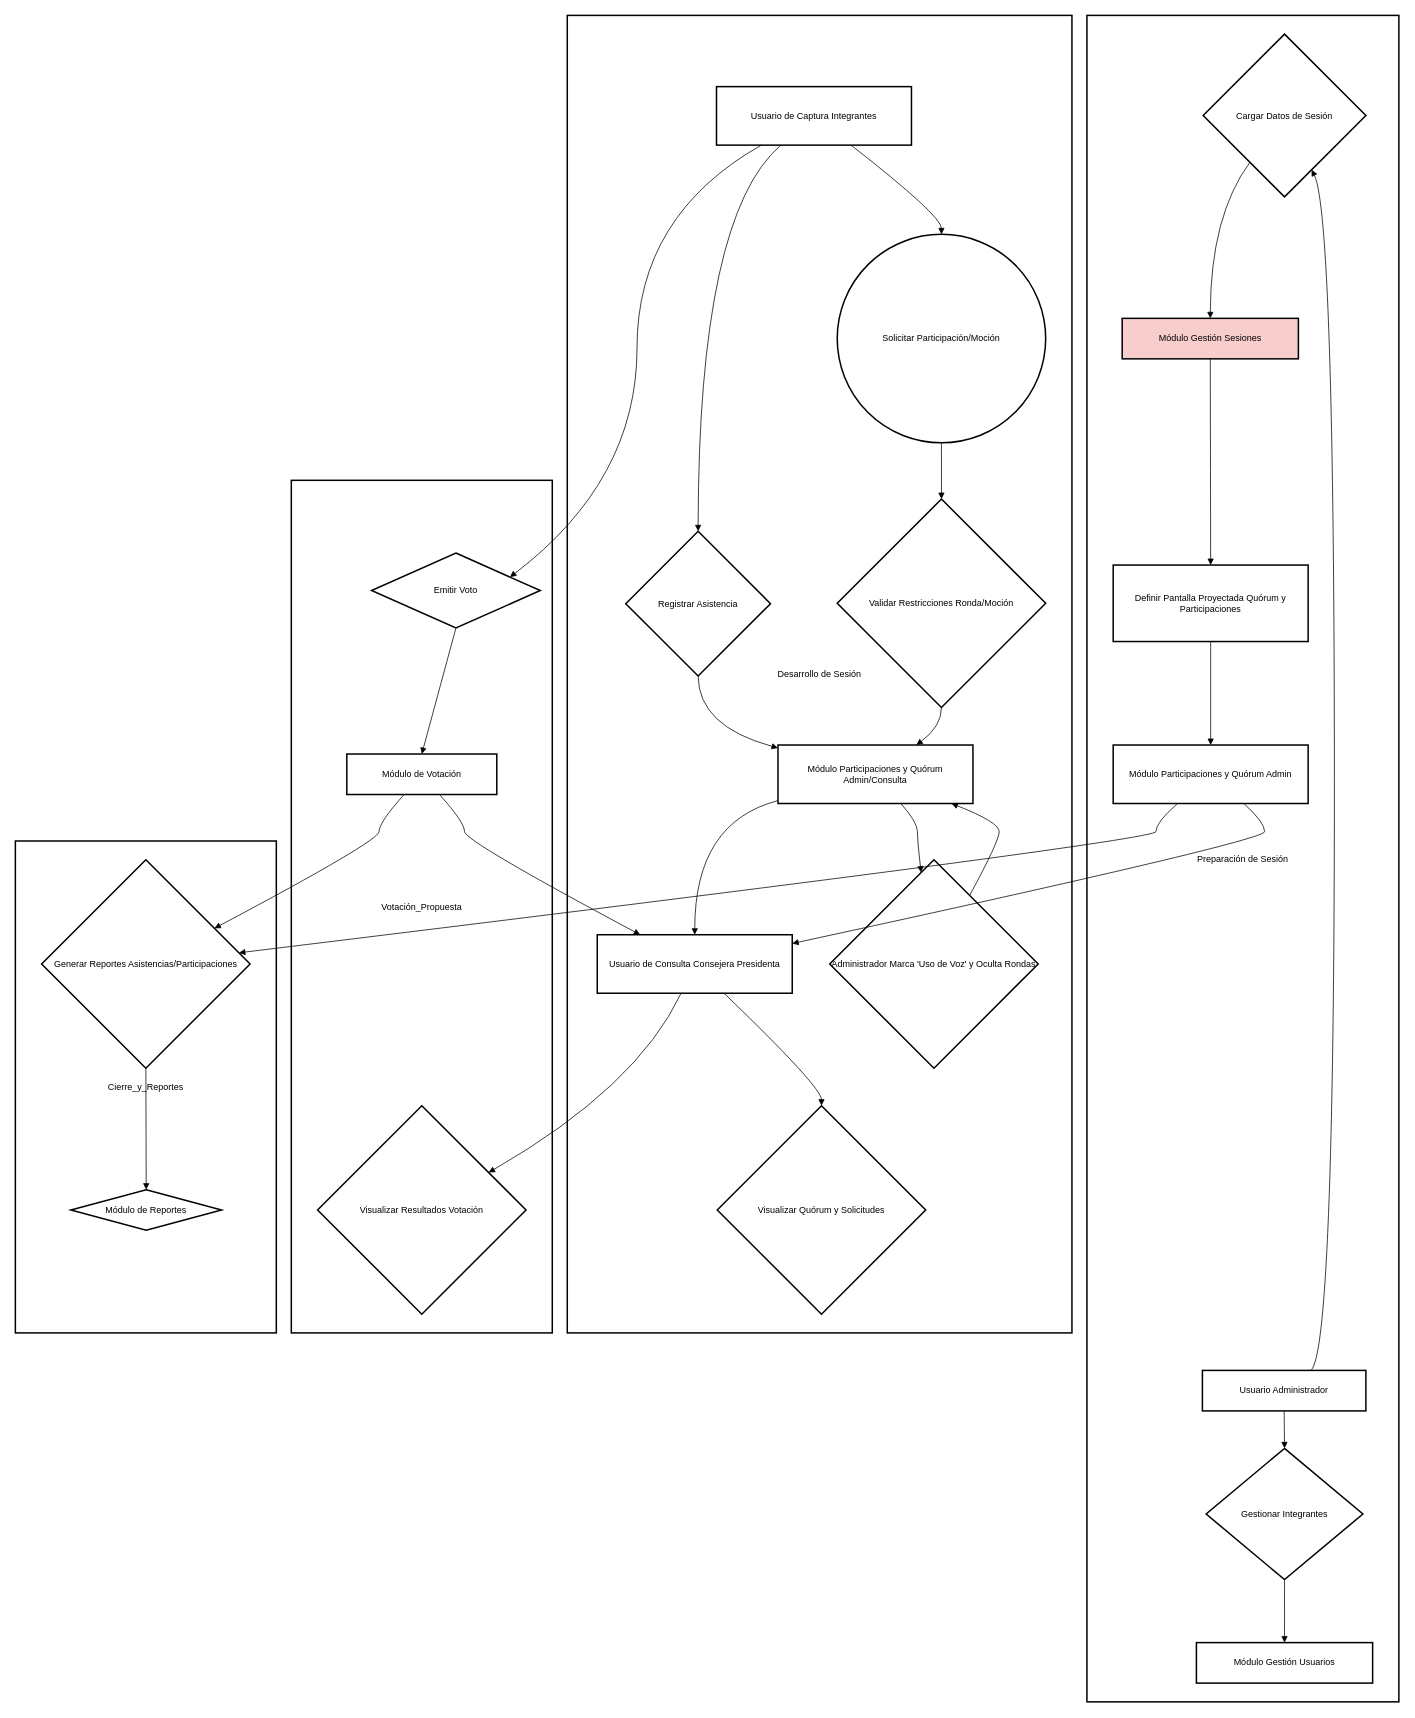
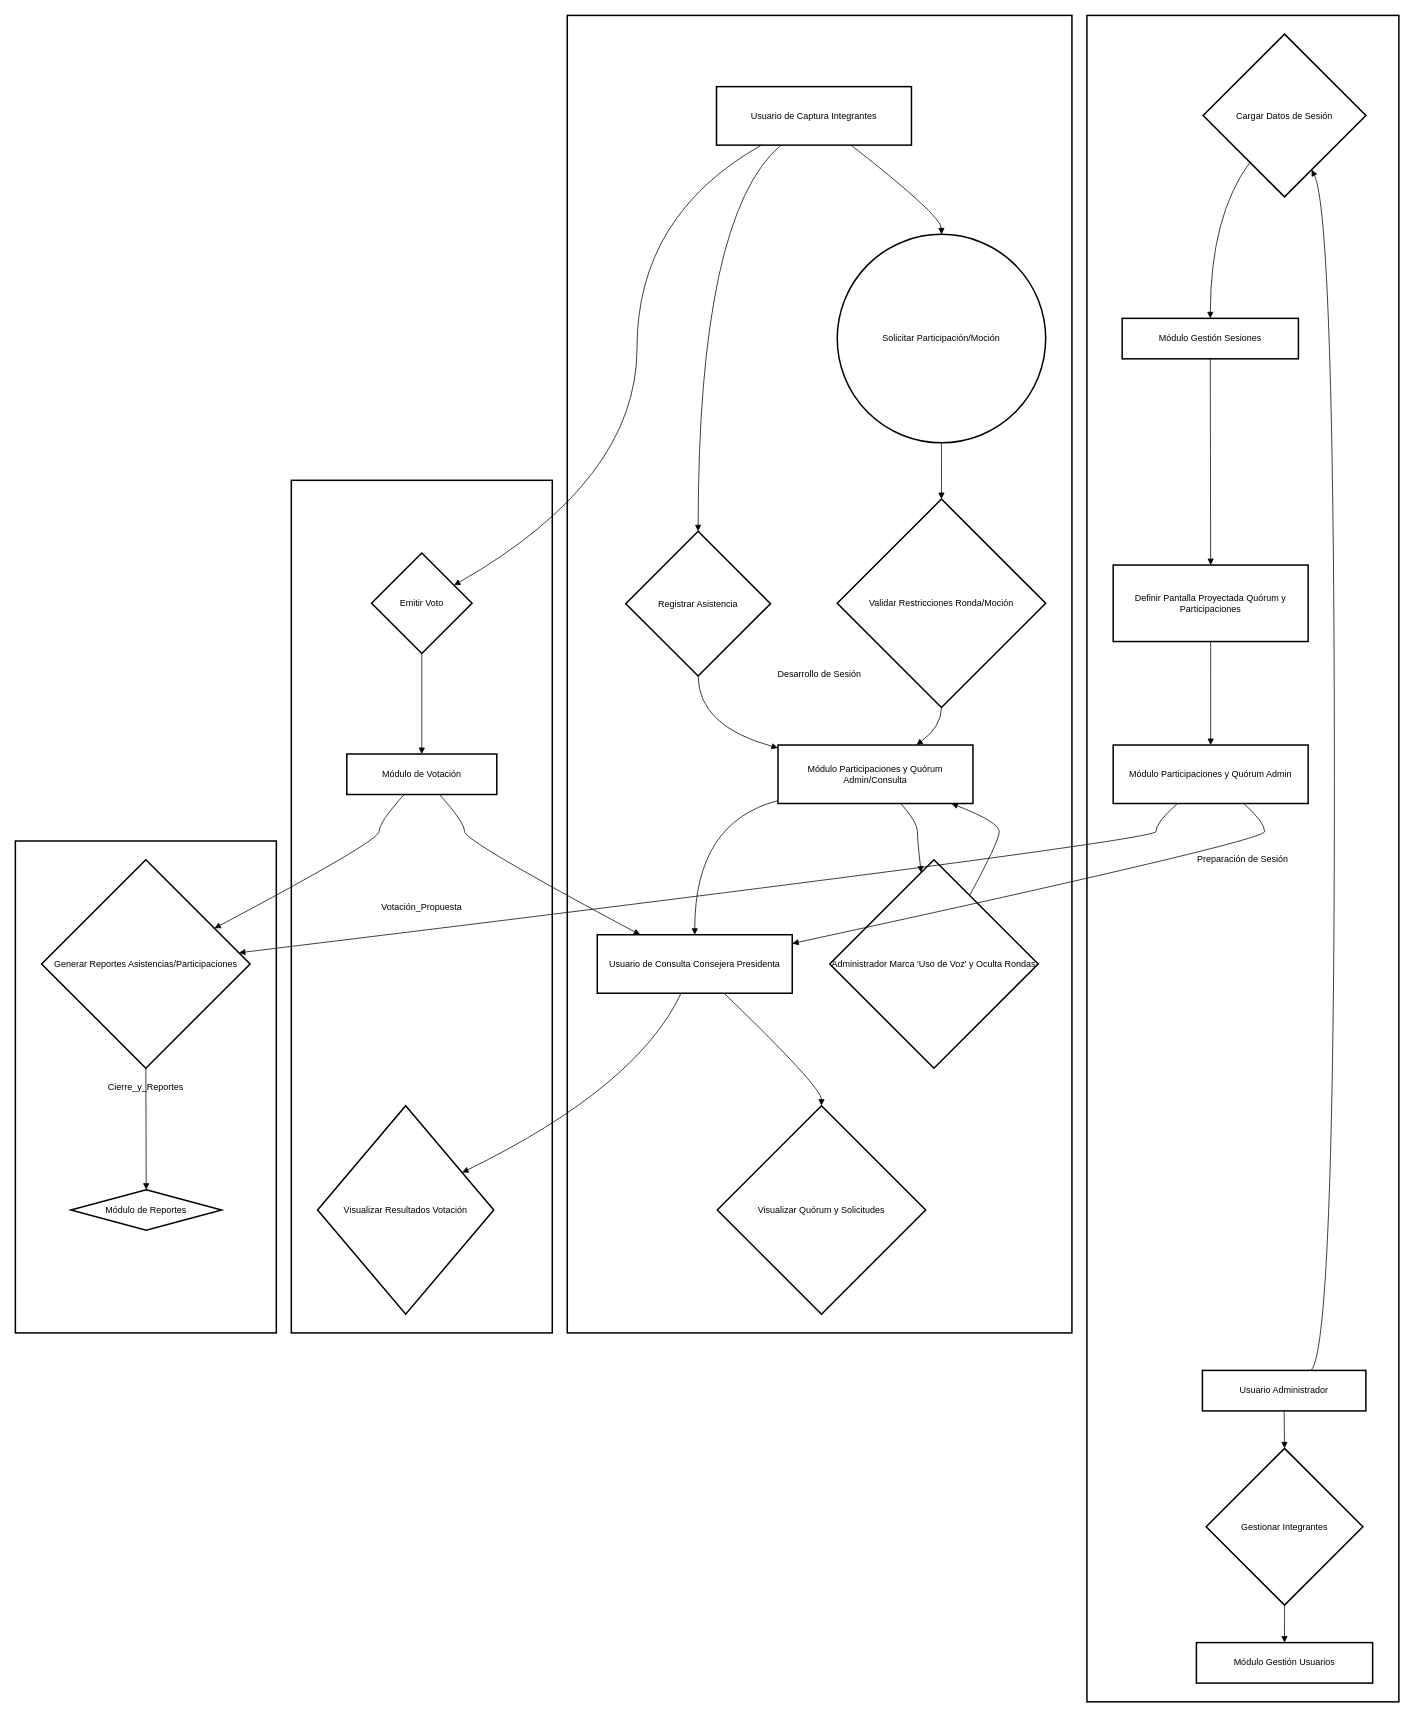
  <mxCell id="0" />
  <mxCell id="1" parent="0" />
  <mxCell id="2" value="Cierre_y_Reportes" style="whiteSpace=wrap;strokeWidth=2;" vertex="1" parent="1"><mxGeometry x="20" y="1121" width="348" height="656" as="geometry" /></mxCell>
  <mxCell id="3" value="Votación_Propuesta" style="whiteSpace=wrap;strokeWidth=2;" vertex="1" parent="1"><mxGeometry x="388" y="640" width="348" height="1137" as="geometry" /></mxCell>
  <mxCell id="4" value="Desarrollo de Sesión" style="whiteSpace=wrap;strokeWidth=2;" vertex="1" parent="1"><mxGeometry x="756" y="20" width="673" height="1757" as="geometry" /></mxCell>
  <mxCell id="5" value="Preparación de Sesión" style="whiteSpace=wrap;strokeWidth=2;" vertex="1" parent="1"><mxGeometry x="1449" y="20" width="416" height="2249" as="geometry" /></mxCell>
  <mxCell id="6" value="Cargar Datos de Sesión" style="rhombus;strokeWidth=2;whiteSpace=wrap;" vertex="1" parent="1"><mxGeometry x="1604" y="45" width="217" height="217" as="geometry" /></mxCell>
  <mxCell id="7" value="Usuario Administrador" style="whiteSpace=wrap;strokeWidth=2;" vertex="1" parent="1"><mxGeometry x="1603" y="1827" width="218" height="54" as="geometry" /></mxCell>
- <mxCell id="8" value="Módulo Gestión Sesiones" style="whiteSpace=wrap;strokeWidth=2;fillColor=#f8cecc;" vertex="1" parent="1"><mxGeometry x="1496" y="424" width="235" height="54" as="geometry" /></mxCell>
- <mxCell id="9" value="Gestionar Integrantes" style="rhombus;strokeWidth=2;whiteSpace=wrap;" vertex="1" parent="1"><mxGeometry x="1608" y="1931" width="209" height="175" as="geometry" /></mxCell>
+ <mxCell id="8" value="Módulo Gestión Sesiones" style="whiteSpace=wrap;strokeWidth=2;" vertex="1" parent="1"><mxGeometry x="1496" y="424" width="235" height="54" as="geometry" /></mxCell>
+ <mxCell id="9" value="Gestionar Integrantes" style="rhombus;strokeWidth=2;whiteSpace=wrap;" vertex="1" parent="1"><mxGeometry x="1608" y="1931" width="209" height="209" as="geometry" /></mxCell>
  <mxCell id="10" value="Módulo Gestión Usuarios" style="whiteSpace=wrap;strokeWidth=2;" vertex="1" parent="1"><mxGeometry x="1595" y="2190" width="235" height="54" as="geometry" /></mxCell>
  <mxCell id="11" value="Definir Pantalla Proyectada Quórum y Participaciones" style="whiteSpace=wrap;strokeWidth=2;" vertex="1" parent="1"><mxGeometry x="1484" y="753" width="260" height="102" as="geometry" /></mxCell>
  <mxCell id="12" value="Módulo Participaciones y Quórum Admin" style="whiteSpace=wrap;strokeWidth=2;" vertex="1" parent="1"><mxGeometry x="1484" y="993" width="260" height="78" as="geometry" /></mxCell>
  <mxCell id="13" value="Registrar Asistencia" style="rhombus;strokeWidth=2;whiteSpace=wrap;" vertex="1" parent="1"><mxGeometry x="834" y="708" width="193" height="193" as="geometry" /></mxCell>
  <mxCell id="14" value="Usuario de Captura Integrantes" style="whiteSpace=wrap;strokeWidth=2;" vertex="1" parent="1"><mxGeometry x="955" y="115" width="260" height="78" as="geometry" /></mxCell>
  <mxCell id="15" value="Módulo Participaciones y Quórum Admin/Consulta" style="whiteSpace=wrap;strokeWidth=2;" vertex="1" parent="1"><mxGeometry x="1037" y="993" width="260" height="78" as="geometry" /></mxCell>
  <mxCell id="16" value="Solicitar Participación/Moción" style="ellipse;strokeWidth=2;whiteSpace=wrap;" vertex="1" parent="1"><mxGeometry x="1116" y="312" width="278" height="278" as="geometry" /></mxCell>
  <mxCell id="17" value="Validar Restricciones Ronda/Moción" style="rhombus;strokeWidth=2;whiteSpace=wrap;" vertex="1" parent="1"><mxGeometry x="1116" y="665" width="278" height="278" as="geometry" /></mxCell>
  <mxCell id="18" value="Usuario de Consulta Consejera Presidenta" style="whiteSpace=wrap;strokeWidth=2;" vertex="1" parent="1"><mxGeometry x="796" y="1246" width="260" height="78" as="geometry" /></mxCell>
  <mxCell id="19" value="Visualizar Quórum y Solicitudes" style="rhombus;strokeWidth=2;whiteSpace=wrap;" vertex="1" parent="1"><mxGeometry x="956" y="1474" width="278" height="278" as="geometry" /></mxCell>
  <mxCell id="20" value="Administrador Marca 'Uso de Voz' y Oculta Rondas" style="rhombus;strokeWidth=2;whiteSpace=wrap;" vertex="1" parent="1"><mxGeometry x="1106" y="1146" width="278" height="278" as="geometry" /></mxCell>
- <mxCell id="21" value="Emitir Voto" style="rhombus;strokeWidth=2;whiteSpace=wrap;" vertex="1" parent="1"><mxGeometry x="495" y="737" width="225" height="100" as="geometry" /></mxCell>
+ <mxCell id="21" value="Emitir Voto" style="rhombus;strokeWidth=2;whiteSpace=wrap;" vertex="1" parent="1"><mxGeometry x="495" y="737" width="134" height="134" as="geometry" /></mxCell>
  <mxCell id="22" value="Módulo de Votación" style="whiteSpace=wrap;strokeWidth=2;" vertex="1" parent="1"><mxGeometry x="462" y="1005" width="200" height="54" as="geometry" /></mxCell>
- <mxCell id="23" value="Visualizar Resultados Votación" style="rhombus;strokeWidth=2;whiteSpace=wrap;" vertex="1" parent="1"><mxGeometry x="423" y="1474" width="278" height="278" as="geometry" /></mxCell>
+ <mxCell id="23" value="Visualizar Resultados Votación" style="rhombus;strokeWidth=2;whiteSpace=wrap;" vertex="1" parent="1"><mxGeometry x="423" y="1474" width="235" height="278" as="geometry" /></mxCell>
  <mxCell id="24" value="Generar Reportes Asistencias/Participaciones" style="rhombus;strokeWidth=2;whiteSpace=wrap;" vertex="1" parent="1"><mxGeometry x="55" y="1146" width="278" height="278" as="geometry" /></mxCell>
  <mxCell id="25" value="Módulo de Reportes" style="rhombus;whiteSpace=wrap;strokeWidth=2;" vertex="1" parent="1"><mxGeometry x="94" y="1586" width="201" height="54" as="geometry" /></mxCell>
  <mxCell id="26" value="" style="curved=1;startArrow=none;endArrow=block;exitX=0.66;exitY=0.01;entryX=0.75;entryY=1;rounded=0;" edge="1" parent="1" source="7" target="6"><mxGeometry relative="1" as="geometry"><Array as="points"><mxPoint x="1779" y="1802" /><mxPoint x="1779" y="287" /></Array></mxGeometry></mxCell>
  <mxCell id="27" value="" style="curved=1;startArrow=none;endArrow=block;exitX=0.5;exitY=1.01;entryX=0.5;entryY=0;rounded=0;" edge="1" parent="1" source="7" target="9"><mxGeometry relative="1" as="geometry"><Array as="points" /></mxGeometry></mxCell>
  <mxCell id="28" value="" style="curved=1;startArrow=none;endArrow=block;exitX=0.13;exitY=1;entryX=0.5;entryY=0.01;rounded=0;" edge="1" parent="1" source="6" target="8"><mxGeometry relative="1" as="geometry"><Array as="points"><mxPoint x="1614" y="287" /></Array></mxGeometry></mxCell>
  <mxCell id="29" value="" style="curved=1;startArrow=none;endArrow=block;exitX=0.5;exitY=1;entryX=0.5;entryY=0.01;rounded=0;" edge="1" parent="1" source="9" target="10"><mxGeometry relative="1" as="geometry"><Array as="points" /></mxGeometry></mxCell>
  <mxCell id="30" value="" style="curved=1;startArrow=none;endArrow=block;exitX=0.5;exitY=1.01;entryX=0.5;entryY=0;rounded=0;" edge="1" parent="1" source="8" target="11"><mxGeometry relative="1" as="geometry"><Array as="points" /></mxGeometry></mxCell>
  <mxCell id="31" value="" style="curved=1;startArrow=none;endArrow=block;exitX=0.5;exitY=1;entryX=0.5;entryY=0;rounded=0;" edge="1" parent="1" source="11" target="12"><mxGeometry relative="1" as="geometry"><Array as="points" /></mxGeometry></mxCell>
  <mxCell id="32" value="" style="curved=1;startArrow=none;endArrow=block;exitX=0.33;exitY=1;entryX=0.5;entryY=0;rounded=0;" edge="1" parent="1" source="14" target="13"><mxGeometry relative="1" as="geometry"><Array as="points"><mxPoint x="931" y="287" /></Array></mxGeometry></mxCell>
  <mxCell id="33" value="" style="curved=1;startArrow=none;endArrow=block;exitX=0.69;exitY=1;entryX=0.5;entryY=0;rounded=0;" edge="1" parent="1" source="14" target="16"><mxGeometry relative="1" as="geometry"><Array as="points"><mxPoint x="1255" y="287" /></Array></mxGeometry></mxCell>
  <mxCell id="34" value="" style="curved=1;startArrow=none;endArrow=block;exitX=0.23;exitY=1;entryX=1;entryY=0.22;rounded=0;" edge="1" parent="1" source="14" target="21"><mxGeometry relative="1" as="geometry"><Array as="points"><mxPoint x="849" y="287" /><mxPoint x="849" y="640" /></Array></mxGeometry></mxCell>
  <mxCell id="35" value="" style="curved=1;startArrow=none;endArrow=block;exitX=0.5;exitY=1;entryX=0;entryY=0.05;rounded=0;" edge="1" parent="1" source="13" target="15"><mxGeometry relative="1" as="geometry"><Array as="points"><mxPoint x="931" y="968" /></Array></mxGeometry></mxCell>
  <mxCell id="36" value="" style="curved=1;startArrow=none;endArrow=block;exitX=0.5;exitY=1;entryX=0.5;entryY=0;rounded=0;" edge="1" parent="1" source="16" target="17"><mxGeometry relative="1" as="geometry"><Array as="points" /></mxGeometry></mxCell>
  <mxCell id="37" value="" style="curved=1;startArrow=none;endArrow=block;exitX=0.5;exitY=1;entryX=0.71;entryY=0;rounded=0;" edge="1" parent="1" source="17" target="15"><mxGeometry relative="1" as="geometry"><Array as="points"><mxPoint x="1255" y="968" /></Array></mxGeometry></mxCell>
  <mxCell id="38" value="" style="curved=1;startArrow=none;endArrow=block;exitX=0.67;exitY=1;entryX=1;entryY=0.15;rounded=0;" edge="1" parent="1" source="12" target="18"><mxGeometry relative="1" as="geometry"><Array as="points"><mxPoint x="1686" y="1096" /><mxPoint x="1686" y="1121" /></Array></mxGeometry></mxCell>
  <mxCell id="39" value="" style="curved=1;startArrow=none;endArrow=block;exitX=0.33;exitY=1;entryX=1;entryY=0.44;rounded=0;" edge="1" parent="1" source="12" target="24"><mxGeometry relative="1" as="geometry"><Array as="points"><mxPoint x="1541" y="1096" /><mxPoint x="1541" y="1121" /></Array></mxGeometry></mxCell>
  <mxCell id="40" value="" style="curved=1;startArrow=none;endArrow=block;exitX=0;exitY=0.95;entryX=0.5;entryY=0;rounded=0;" edge="1" parent="1" source="15" target="18"><mxGeometry relative="1" as="geometry"><Array as="points"><mxPoint x="926" y="1096" /></Array></mxGeometry></mxCell>
  <mxCell id="41" value="" style="curved=1;startArrow=none;endArrow=block;exitX=0.63;exitY=1;entryX=0.43;entryY=0;rounded=0;" edge="1" parent="1" source="15" target="20"><mxGeometry relative="1" as="geometry"><Array as="points"><mxPoint x="1223" y="1096" /><mxPoint x="1223" y="1121" /></Array></mxGeometry></mxCell>
  <mxCell id="42" value="" style="curved=1;startArrow=none;endArrow=block;exitX=0.65;exitY=1;entryX=0.5;entryY=0;rounded=0;" edge="1" parent="1" source="18" target="19"><mxGeometry relative="1" as="geometry"><Array as="points"><mxPoint x="1095" y="1449" /></Array></mxGeometry></mxCell>
  <mxCell id="43" value="" style="curved=1;startArrow=none;endArrow=block;exitX=0.43;exitY=1;entryX=1;entryY=0.22;rounded=0;" edge="1" parent="1" source="18" target="23"><mxGeometry relative="1" as="geometry"><Array as="points"><mxPoint x="849" y="1449" /></Array></mxGeometry></mxCell>
  <mxCell id="44" value="" style="curved=1;startArrow=none;endArrow=block;exitX=0.76;exitY=0;entryX=0.89;entryY=1;rounded=0;" edge="1" parent="1" source="20" target="15"><mxGeometry relative="1" as="geometry"><Array as="points"><mxPoint x="1332" y="1121" /><mxPoint x="1332" y="1096" /></Array></mxGeometry></mxCell>
  <mxCell id="45" value="" style="curved=1;startArrow=none;endArrow=block;exitX=0.5;exitY=1;entryX=0.5;entryY=0.01;rounded=0;" edge="1" parent="1" source="21" target="22"><mxGeometry relative="1" as="geometry"><Array as="points" /></mxGeometry></mxCell>
  <mxCell id="46" value="" style="curved=1;startArrow=none;endArrow=block;exitX=0.62;exitY=1.01;entryX=0.22;entryY=0;rounded=0;" edge="1" parent="1" source="22" target="18"><mxGeometry relative="1" as="geometry"><Array as="points"><mxPoint x="619" y="1096" /><mxPoint x="619" y="1121" /></Array></mxGeometry></mxCell>
  <mxCell id="47" value="" style="curved=1;startArrow=none;endArrow=block;exitX=0.38;exitY=1.01;entryX=1;entryY=0.24;rounded=0;" edge="1" parent="1" source="22" target="24"><mxGeometry relative="1" as="geometry"><Array as="points"><mxPoint x="505" y="1096" /><mxPoint x="505" y="1121" /></Array></mxGeometry></mxCell>
  <mxCell id="48" value="" style="curved=1;startArrow=none;endArrow=block;exitX=0.5;exitY=1;entryX=0.5;entryY=0.01;rounded=0;" edge="1" parent="1" source="24" target="25"><mxGeometry relative="1" as="geometry"><Array as="points" /></mxGeometry></mxCell>
